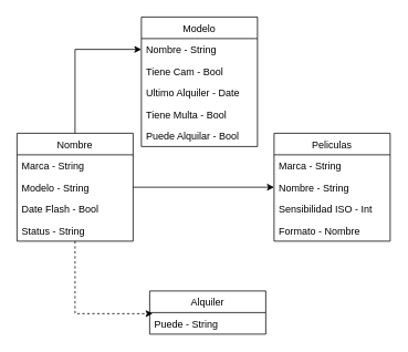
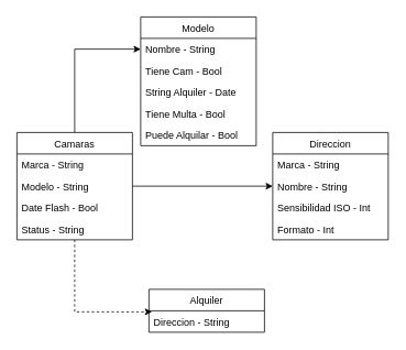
  <mxCell id="0" />
  <mxCell id="1" parent="0" />
  <mxCell id="2" style="edgeStyle=orthogonalEdgeStyle;rounded=0;orthogonalLoop=1;jettySize=auto;html=1;entryX=0.026;entryY=0.051;entryDx=0;entryDy=0;entryPerimeter=0;dashed=1;" edge="1" parent="1" source="11" target="9"><mxGeometry relative="1" as="geometry" /></mxCell>
- <mxCell id="3" value="Peliculas" style="swimlane;fontStyle=0;childLayout=stackLayout;horizontal=1;startSize=26;fillColor=none;horizontalStack=0;resizeParent=1;resizeParentMax=0;resizeLast=0;collapsible=1;marginBottom=0;" vertex="1" parent="1"><mxGeometry x="330" y="160" width="140" height="130" as="geometry" /></mxCell>
+ <mxCell id="3" value="Direccion" style="swimlane;fontStyle=0;childLayout=stackLayout;horizontal=1;startSize=26;fillColor=none;horizontalStack=0;resizeParent=1;resizeParentMax=0;resizeLast=0;collapsible=1;marginBottom=0;" vertex="1" parent="1"><mxGeometry x="330" y="160" width="140" height="130" as="geometry" /></mxCell>
  <mxCell id="4" value="Marca - String" style="text;strokeColor=none;fillColor=none;align=left;verticalAlign=top;spacingLeft=4;spacingRight=4;overflow=hidden;rotatable=0;points=[[0,0.5],[1,0.5]];portConstraint=eastwest;" vertex="1" parent="3"><mxGeometry y="26" width="140" height="26" as="geometry" /></mxCell>
  <mxCell id="5" value="Nombre - String" style="text;strokeColor=none;fillColor=none;align=left;verticalAlign=top;spacingLeft=4;spacingRight=4;overflow=hidden;rotatable=0;points=[[0,0.5],[1,0.5]];portConstraint=eastwest;" vertex="1" parent="3"><mxGeometry y="52" width="140" height="26" as="geometry" /></mxCell>
  <mxCell id="6" value="Sensibilidad ISO - Int" style="text;strokeColor=none;fillColor=none;align=left;verticalAlign=top;spacingLeft=4;spacingRight=4;overflow=hidden;rotatable=0;points=[[0,0.5],[1,0.5]];portConstraint=eastwest;" vertex="1" parent="3"><mxGeometry y="78" width="140" height="26" as="geometry" /></mxCell>
- <mxCell id="7" value="Formato - Nombre" style="text;strokeColor=none;fillColor=none;align=left;verticalAlign=top;spacingLeft=4;spacingRight=4;overflow=hidden;rotatable=0;points=[[0,0.5],[1,0.5]];portConstraint=eastwest;" vertex="1" parent="3"><mxGeometry y="104" width="140" height="26" as="geometry" /></mxCell>
+ <mxCell id="7" value="Formato - Int" style="text;strokeColor=none;fillColor=none;align=left;verticalAlign=top;spacingLeft=4;spacingRight=4;overflow=hidden;rotatable=0;points=[[0,0.5],[1,0.5]];portConstraint=eastwest;" vertex="1" parent="3"><mxGeometry y="104" width="140" height="26" as="geometry" /></mxCell>
  <mxCell id="8" value="Alquiler" style="swimlane;fontStyle=0;childLayout=stackLayout;horizontal=1;startSize=26;fillColor=none;horizontalStack=0;resizeParent=1;resizeParentMax=0;resizeLast=0;collapsible=1;marginBottom=0;" vertex="1" parent="1"><mxGeometry x="180" y="350" width="140" height="52" as="geometry" /></mxCell>
- <mxCell id="9" value="Puede - String" style="text;strokeColor=none;fillColor=none;align=left;verticalAlign=top;spacingLeft=4;spacingRight=4;overflow=hidden;rotatable=0;points=[[0,0.5],[1,0.5]];portConstraint=eastwest;" vertex="1" parent="8"><mxGeometry y="26" width="140" height="26" as="geometry" /></mxCell>
+ <mxCell id="9" value="Direccion - String" style="text;strokeColor=none;fillColor=none;align=left;verticalAlign=top;spacingLeft=4;spacingRight=4;overflow=hidden;rotatable=0;points=[[0,0.5],[1,0.5]];portConstraint=eastwest;" vertex="1" parent="8"><mxGeometry y="26" width="140" height="26" as="geometry" /></mxCell>
  <mxCell id="10" style="edgeStyle=orthogonalEdgeStyle;rounded=0;orthogonalLoop=1;jettySize=auto;html=1;" edge="1" parent="1" source="11" target="18"><mxGeometry relative="1" as="geometry" /></mxCell>
- <mxCell id="11" value="Nombre" style="swimlane;fontStyle=0;childLayout=stackLayout;horizontal=1;startSize=26;fillColor=none;horizontalStack=0;resizeParent=1;resizeParentMax=0;resizeLast=0;collapsible=1;marginBottom=0;" vertex="1" parent="1"><mxGeometry x="20" y="160" width="140" height="130" as="geometry" /></mxCell>
+ <mxCell id="11" value="Camaras" style="swimlane;fontStyle=0;childLayout=stackLayout;horizontal=1;startSize=26;fillColor=none;horizontalStack=0;resizeParent=1;resizeParentMax=0;resizeLast=0;collapsible=1;marginBottom=0;" vertex="1" parent="1"><mxGeometry x="20" y="160" width="140" height="130" as="geometry" /></mxCell>
  <mxCell id="12" value="Marca - String" style="text;strokeColor=none;fillColor=none;align=left;verticalAlign=top;spacingLeft=4;spacingRight=4;overflow=hidden;rotatable=0;points=[[0,0.5],[1,0.5]];portConstraint=eastwest;" vertex="1" parent="11"><mxGeometry y="26" width="140" height="26" as="geometry" /></mxCell>
  <mxCell id="13" value="Modelo - String" style="text;strokeColor=none;fillColor=none;align=left;verticalAlign=top;spacingLeft=4;spacingRight=4;overflow=hidden;rotatable=0;points=[[0,0.5],[1,0.5]];portConstraint=eastwest;" vertex="1" parent="11"><mxGeometry y="52" width="140" height="26" as="geometry" /></mxCell>
  <mxCell id="14" value="Date Flash - Bool" style="text;strokeColor=none;fillColor=none;align=left;verticalAlign=top;spacingLeft=4;spacingRight=4;overflow=hidden;rotatable=0;points=[[0,0.5],[1,0.5]];portConstraint=eastwest;" vertex="1" parent="11"><mxGeometry y="78" width="140" height="26" as="geometry" /></mxCell>
  <mxCell id="15" value="Status - String" style="text;strokeColor=none;fillColor=none;align=left;verticalAlign=top;spacingLeft=4;spacingRight=4;overflow=hidden;rotatable=0;points=[[0,0.5],[1,0.5]];portConstraint=eastwest;" vertex="1" parent="11"><mxGeometry y="104" width="140" height="26" as="geometry" /></mxCell>
  <mxCell id="16" style="edgeStyle=orthogonalEdgeStyle;rounded=0;orthogonalLoop=1;jettySize=auto;html=1;entryX=0;entryY=0.5;entryDx=0;entryDy=0;" edge="1" parent="1" source="13" target="5"><mxGeometry relative="1" as="geometry" /></mxCell>
  <mxCell id="17" value="Modelo" style="swimlane;fontStyle=0;childLayout=stackLayout;horizontal=1;startSize=26;fillColor=none;horizontalStack=0;resizeParent=1;resizeParentMax=0;resizeLast=0;collapsible=1;marginBottom=0;" vertex="1" parent="1"><mxGeometry x="170" y="20" width="140" height="156" as="geometry" /></mxCell>
  <mxCell id="18" value="Nombre - String" style="text;strokeColor=none;fillColor=none;align=left;verticalAlign=top;spacingLeft=4;spacingRight=4;overflow=hidden;rotatable=0;points=[[0,0.5],[1,0.5]];portConstraint=eastwest;" vertex="1" parent="17"><mxGeometry y="26" width="140" height="26" as="geometry" /></mxCell>
  <mxCell id="19" value="Tiene Cam - Bool" style="text;strokeColor=none;fillColor=none;align=left;verticalAlign=top;spacingLeft=4;spacingRight=4;overflow=hidden;rotatable=0;points=[[0,0.5],[1,0.5]];portConstraint=eastwest;" vertex="1" parent="17"><mxGeometry y="52" width="140" height="26" as="geometry" /></mxCell>
- <mxCell id="20" value="Ultimo Alquiler - Date" style="text;strokeColor=none;fillColor=none;align=left;verticalAlign=top;spacingLeft=4;spacingRight=4;overflow=hidden;rotatable=0;points=[[0,0.5],[1,0.5]];portConstraint=eastwest;" vertex="1" parent="17"><mxGeometry y="78" width="140" height="26" as="geometry" /></mxCell>
+ <mxCell id="20" value="String Alquiler - Date" style="text;strokeColor=none;fillColor=none;align=left;verticalAlign=top;spacingLeft=4;spacingRight=4;overflow=hidden;rotatable=0;points=[[0,0.5],[1,0.5]];portConstraint=eastwest;" vertex="1" parent="17"><mxGeometry y="78" width="140" height="26" as="geometry" /></mxCell>
  <mxCell id="21" value="Tiene Multa - Bool" style="text;strokeColor=none;fillColor=none;align=left;verticalAlign=top;spacingLeft=4;spacingRight=4;overflow=hidden;rotatable=0;points=[[0,0.5],[1,0.5]];portConstraint=eastwest;" vertex="1" parent="17"><mxGeometry y="104" width="140" height="26" as="geometry" /></mxCell>
  <mxCell id="22" value="Puede Alquilar - Bool" style="text;strokeColor=none;fillColor=none;align=left;verticalAlign=top;spacingLeft=4;spacingRight=4;overflow=hidden;rotatable=0;points=[[0,0.5],[1,0.5]];portConstraint=eastwest;" vertex="1" parent="17"><mxGeometry y="130" width="140" height="26" as="geometry" /></mxCell>
